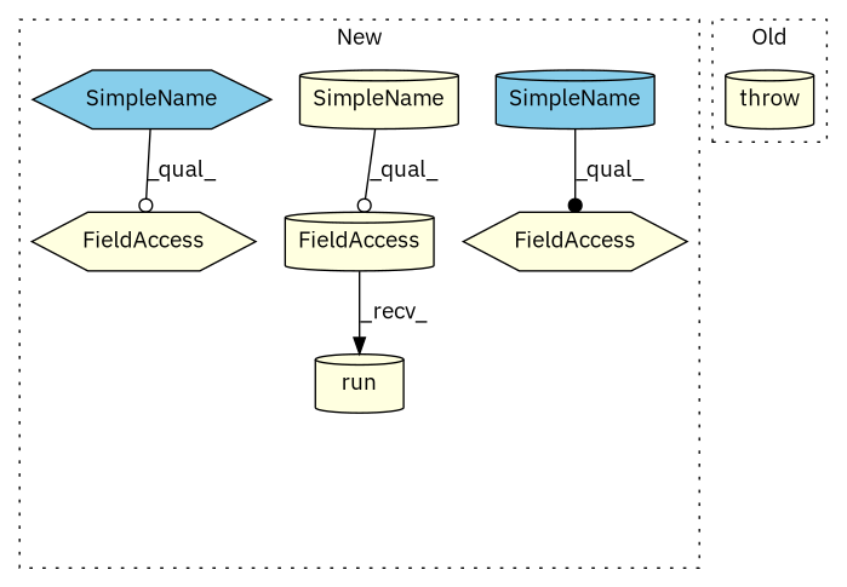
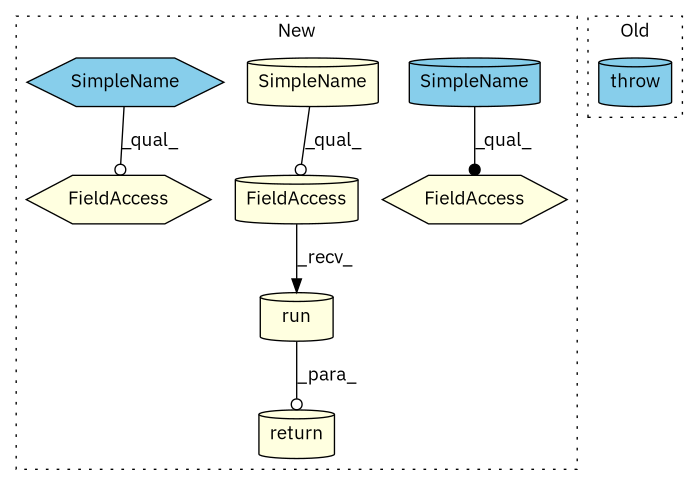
  digraph {
    fontname="IBM Plex Sans"
    node [a=22 fillcolor=lightyellow fontname="IBM Plex Sans" l=4 s=2105 shape=cylinder style=filled]
    edge [arrowhead=odot fontname="IBM Plex Sans" style=solid]
    n1 [a=32 l="4,1" label=run s="2118,2139"]
    n2 [l=12 label=FieldAccess]
    n3 [l=26 label=FieldAccess s=2052 shape=hexagon]
    n4 [l=19 label=FieldAccess s=1583 shape=hexagon]
+   n5 [a=41 l=7 label=return s=2284]
    n6 [a=42 fillcolor=skyblue label=SimpleName s=2052]
    n7 [a=42 label=SimpleName]
    n8 [a=42 fillcolor=skyblue label=SimpleName s=1583 shape=hexagon]
-   n9 [a=53 l=6 label=throw s=376]
+   n9 [a=53 fillcolor=skyblue l=6 label=throw s=376]
    subgraph cluster_1 {
      label=New
      style=dotted
      n1
      n2
      n3
      n4
+     n5
      n6
      n7
      n8
    }
    subgraph cluster_2 {
      label=Old
      style=dotted
      n9
    }
+   n1 -> n5 [label=_para_]
    n2 -> n1 [arrowhead=normal label=_recv_]
    n6 -> n3 [arrowhead=dot label=_qual_]
    n7 -> n2 [label=_qual_]
    n8 -> n4 [label=_qual_]
  }
